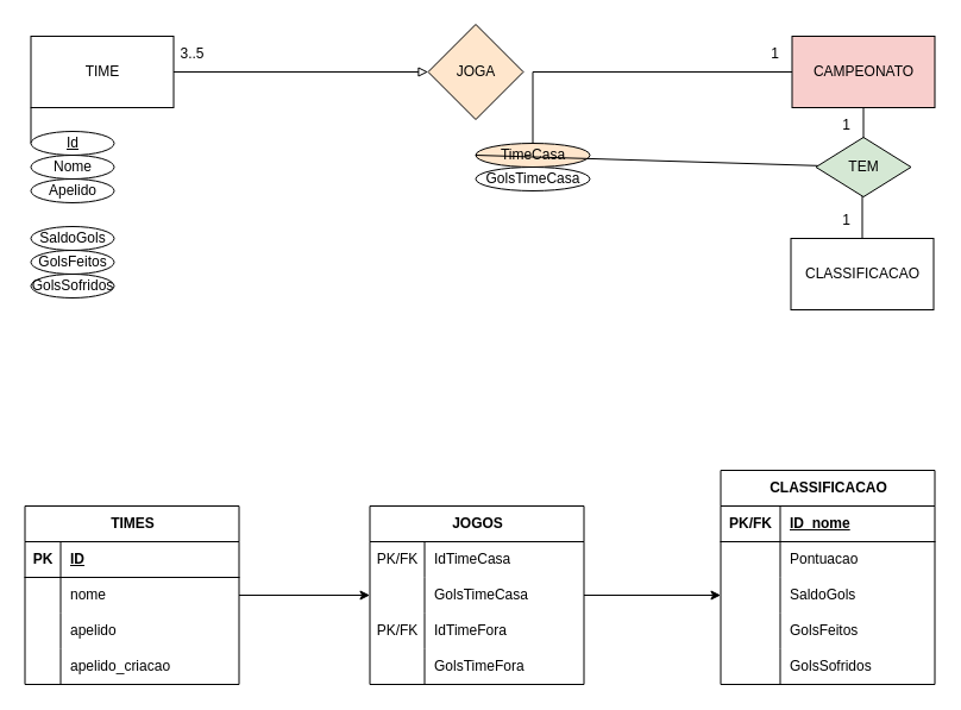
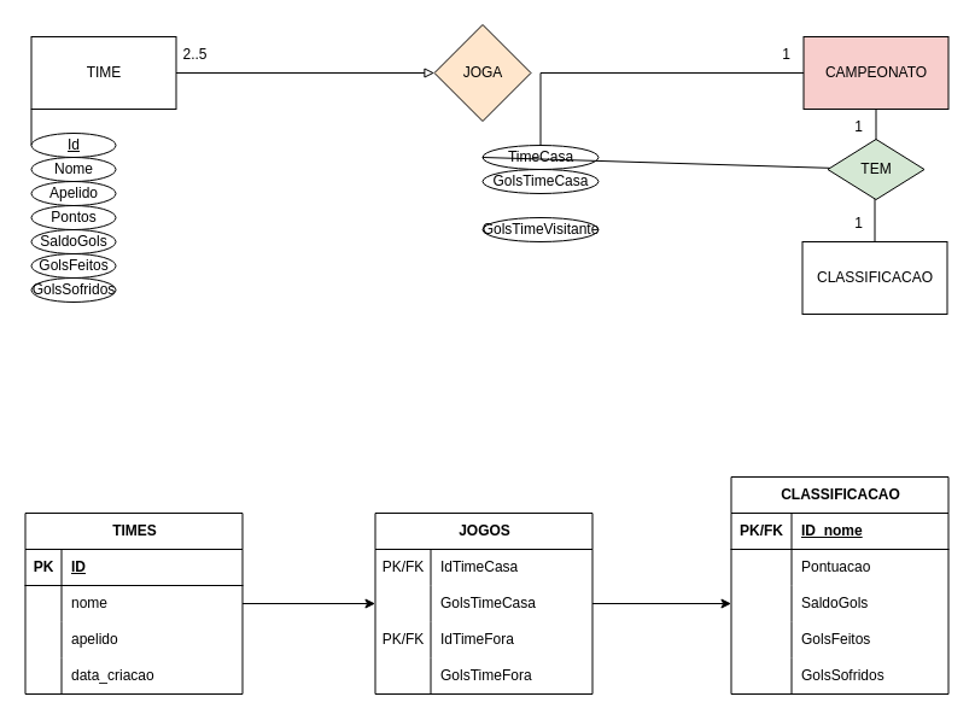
  <mxCell id="0" />
  <mxCell id="1" parent="0" />
  <mxCell id="2" style="edgeStyle=orthogonalEdgeStyle;rounded=0;orthogonalLoop=1;jettySize=auto;html=1;entryX=0;entryY=0.5;entryDx=0;entryDy=0;" edge="1" parent="1" source="3" target="37"><mxGeometry relative="1" as="geometry" /></mxCell>
  <mxCell id="3" value="TIMES" style="shape=table;startSize=30;container=1;collapsible=1;childLayout=tableLayout;fixedRows=1;rowLines=0;fontStyle=1;align=center;resizeLast=1;html=1;" vertex="1" parent="1"><mxGeometry x="20.5" y="425" width="180" height="150" as="geometry" /></mxCell>
  <mxCell id="4" value="" style="shape=tableRow;horizontal=0;startSize=0;swimlaneHead=0;swimlaneBody=0;fillColor=none;collapsible=0;dropTarget=0;points=[[0,0.5],[1,0.5]];portConstraint=eastwest;top=0;left=0;right=0;bottom=1;" vertex="1" parent="3"><mxGeometry y="30" width="180" height="30" as="geometry" /></mxCell>
  <mxCell id="5" value="PK" style="shape=partialRectangle;connectable=0;fillColor=none;top=0;left=0;bottom=0;right=0;fontStyle=1;overflow=hidden;whiteSpace=wrap;html=1;" vertex="1" parent="4"><mxGeometry width="30" height="30" as="geometry"><mxRectangle width="30" height="30" as="alternateBounds" /></mxGeometry></mxCell>
  <mxCell id="6" value="ID" style="shape=partialRectangle;connectable=0;fillColor=none;top=0;left=0;bottom=0;right=0;align=left;spacingLeft=6;fontStyle=5;overflow=hidden;whiteSpace=wrap;html=1;" vertex="1" parent="4"><mxGeometry x="30" width="150" height="30" as="geometry"><mxRectangle width="150" height="30" as="alternateBounds" /></mxGeometry></mxCell>
  <mxCell id="7" value="" style="shape=tableRow;horizontal=0;startSize=0;swimlaneHead=0;swimlaneBody=0;fillColor=none;collapsible=0;dropTarget=0;points=[[0,0.5],[1,0.5]];portConstraint=eastwest;top=0;left=0;right=0;bottom=0;" vertex="1" parent="3"><mxGeometry y="60" width="180" height="30" as="geometry" /></mxCell>
  <mxCell id="8" value="" style="shape=partialRectangle;connectable=0;fillColor=none;top=0;left=0;bottom=0;right=0;editable=1;overflow=hidden;whiteSpace=wrap;html=1;" vertex="1" parent="7"><mxGeometry width="30" height="30" as="geometry"><mxRectangle width="30" height="30" as="alternateBounds" /></mxGeometry></mxCell>
  <mxCell id="9" value="nome" style="shape=partialRectangle;connectable=0;fillColor=none;top=0;left=0;bottom=0;right=0;align=left;spacingLeft=6;overflow=hidden;whiteSpace=wrap;html=1;" vertex="1" parent="7"><mxGeometry x="30" width="150" height="30" as="geometry"><mxRectangle width="150" height="30" as="alternateBounds" /></mxGeometry></mxCell>
  <mxCell id="10" value="" style="shape=tableRow;horizontal=0;startSize=0;swimlaneHead=0;swimlaneBody=0;fillColor=none;collapsible=0;dropTarget=0;points=[[0,0.5],[1,0.5]];portConstraint=eastwest;top=0;left=0;right=0;bottom=0;" vertex="1" parent="3"><mxGeometry y="90" width="180" height="30" as="geometry" /></mxCell>
  <mxCell id="11" value="" style="shape=partialRectangle;connectable=0;fillColor=none;top=0;left=0;bottom=0;right=0;editable=1;overflow=hidden;whiteSpace=wrap;html=1;" vertex="1" parent="10"><mxGeometry width="30" height="30" as="geometry"><mxRectangle width="30" height="30" as="alternateBounds" /></mxGeometry></mxCell>
  <mxCell id="12" value="apelido" style="shape=partialRectangle;connectable=0;fillColor=none;top=0;left=0;bottom=0;right=0;align=left;spacingLeft=6;overflow=hidden;whiteSpace=wrap;html=1;" vertex="1" parent="10"><mxGeometry x="30" width="150" height="30" as="geometry"><mxRectangle width="150" height="30" as="alternateBounds" /></mxGeometry></mxCell>
  <mxCell id="13" value="" style="shape=tableRow;horizontal=0;startSize=0;swimlaneHead=0;swimlaneBody=0;fillColor=none;collapsible=0;dropTarget=0;points=[[0,0.5],[1,0.5]];portConstraint=eastwest;top=0;left=0;right=0;bottom=0;" vertex="1" parent="3"><mxGeometry y="120" width="180" height="30" as="geometry" /></mxCell>
  <mxCell id="14" value="" style="shape=partialRectangle;connectable=0;fillColor=none;top=0;left=0;bottom=0;right=0;editable=1;overflow=hidden;whiteSpace=wrap;html=1;" vertex="1" parent="13"><mxGeometry width="30" height="30" as="geometry"><mxRectangle width="30" height="30" as="alternateBounds" /></mxGeometry></mxCell>
- <mxCell id="15" value="apelido_criacao" style="shape=partialRectangle;connectable=0;fillColor=none;top=0;left=0;bottom=0;right=0;align=left;spacingLeft=6;overflow=hidden;whiteSpace=wrap;html=1;" vertex="1" parent="13"><mxGeometry x="30" width="150" height="30" as="geometry"><mxRectangle width="150" height="30" as="alternateBounds" /></mxGeometry></mxCell>
+ <mxCell id="15" value="data_criacao" style="shape=partialRectangle;connectable=0;fillColor=none;top=0;left=0;bottom=0;right=0;align=left;spacingLeft=6;overflow=hidden;whiteSpace=wrap;html=1;" vertex="1" parent="13"><mxGeometry x="30" width="150" height="30" as="geometry"><mxRectangle width="150" height="30" as="alternateBounds" /></mxGeometry></mxCell>
  <mxCell id="16" value="CLASSIFICACAO" style="shape=table;startSize=30;container=1;collapsible=1;childLayout=tableLayout;fixedRows=1;rowLines=0;fontStyle=1;align=center;resizeLast=1;html=1;" vertex="1" parent="1"><mxGeometry x="605.5" y="395" width="180" height="180" as="geometry" /></mxCell>
  <mxCell id="17" value="" style="shape=tableRow;horizontal=0;startSize=0;swimlaneHead=0;swimlaneBody=0;fillColor=none;collapsible=0;dropTarget=0;points=[[0,0.5],[1,0.5]];portConstraint=eastwest;top=0;left=0;right=0;bottom=1;" vertex="1" parent="16"><mxGeometry y="30" width="180" height="30" as="geometry" /></mxCell>
  <mxCell id="18" value="PK/FK" style="shape=partialRectangle;connectable=0;fillColor=none;top=0;left=0;bottom=0;right=0;fontStyle=1;overflow=hidden;whiteSpace=wrap;html=1;" vertex="1" parent="17"><mxGeometry width="50.0" height="30" as="geometry"><mxRectangle width="50.0" height="30" as="alternateBounds" /></mxGeometry></mxCell>
  <mxCell id="19" value="ID_nome" style="shape=partialRectangle;connectable=0;fillColor=none;top=0;left=0;bottom=0;right=0;align=left;spacingLeft=6;fontStyle=5;overflow=hidden;whiteSpace=wrap;html=1;" vertex="1" parent="17"><mxGeometry x="50.0" width="130.0" height="30" as="geometry"><mxRectangle width="130.0" height="30" as="alternateBounds" /></mxGeometry></mxCell>
  <mxCell id="20" value="" style="shape=tableRow;horizontal=0;startSize=0;swimlaneHead=0;swimlaneBody=0;fillColor=none;collapsible=0;dropTarget=0;points=[[0,0.5],[1,0.5]];portConstraint=eastwest;top=0;left=0;right=0;bottom=0;" vertex="1" parent="16"><mxGeometry y="60" width="180" height="30" as="geometry" /></mxCell>
  <mxCell id="21" value="" style="shape=partialRectangle;connectable=0;fillColor=none;top=0;left=0;bottom=0;right=0;editable=1;overflow=hidden;whiteSpace=wrap;html=1;" vertex="1" parent="20"><mxGeometry width="50.0" height="30" as="geometry"><mxRectangle width="50.0" height="30" as="alternateBounds" /></mxGeometry></mxCell>
  <mxCell id="22" value="Pontuacao" style="shape=partialRectangle;connectable=0;fillColor=none;top=0;left=0;bottom=0;right=0;align=left;spacingLeft=6;overflow=hidden;whiteSpace=wrap;html=1;" vertex="1" parent="20"><mxGeometry x="50.0" width="130.0" height="30" as="geometry"><mxRectangle width="130.0" height="30" as="alternateBounds" /></mxGeometry></mxCell>
  <mxCell id="23" value="" style="shape=tableRow;horizontal=0;startSize=0;swimlaneHead=0;swimlaneBody=0;fillColor=none;collapsible=0;dropTarget=0;points=[[0,0.5],[1,0.5]];portConstraint=eastwest;top=0;left=0;right=0;bottom=0;" vertex="1" parent="16"><mxGeometry y="90" width="180" height="30" as="geometry" /></mxCell>
  <mxCell id="24" value="" style="shape=partialRectangle;connectable=0;fillColor=none;top=0;left=0;bottom=0;right=0;editable=1;overflow=hidden;whiteSpace=wrap;html=1;" vertex="1" parent="23"><mxGeometry width="50.0" height="30" as="geometry"><mxRectangle width="50.0" height="30" as="alternateBounds" /></mxGeometry></mxCell>
  <mxCell id="25" value="SaldoGols" style="shape=partialRectangle;connectable=0;fillColor=none;top=0;left=0;bottom=0;right=0;align=left;spacingLeft=6;overflow=hidden;whiteSpace=wrap;html=1;" vertex="1" parent="23"><mxGeometry x="50.0" width="130.0" height="30" as="geometry"><mxRectangle width="130.0" height="30" as="alternateBounds" /></mxGeometry></mxCell>
  <mxCell id="26" value="" style="shape=tableRow;horizontal=0;startSize=0;swimlaneHead=0;swimlaneBody=0;fillColor=none;collapsible=0;dropTarget=0;points=[[0,0.5],[1,0.5]];portConstraint=eastwest;top=0;left=0;right=0;bottom=0;" vertex="1" parent="16"><mxGeometry y="120" width="180" height="30" as="geometry" /></mxCell>
  <mxCell id="27" value="" style="shape=partialRectangle;connectable=0;fillColor=none;top=0;left=0;bottom=0;right=0;editable=1;overflow=hidden;whiteSpace=wrap;html=1;" vertex="1" parent="26"><mxGeometry width="50.0" height="30" as="geometry"><mxRectangle width="50.0" height="30" as="alternateBounds" /></mxGeometry></mxCell>
  <mxCell id="28" value="GolsFeitos" style="shape=partialRectangle;connectable=0;fillColor=none;top=0;left=0;bottom=0;right=0;align=left;spacingLeft=6;overflow=hidden;whiteSpace=wrap;html=1;" vertex="1" parent="26"><mxGeometry x="50.0" width="130.0" height="30" as="geometry"><mxRectangle width="130.0" height="30" as="alternateBounds" /></mxGeometry></mxCell>
  <mxCell id="29" style="shape=tableRow;horizontal=0;startSize=0;swimlaneHead=0;swimlaneBody=0;fillColor=none;collapsible=0;dropTarget=0;points=[[0,0.5],[1,0.5]];portConstraint=eastwest;top=0;left=0;right=0;bottom=0;" vertex="1" parent="16"><mxGeometry y="150" width="180" height="30" as="geometry" /></mxCell>
  <mxCell id="30" style="shape=partialRectangle;connectable=0;fillColor=none;top=0;left=0;bottom=0;right=0;editable=1;overflow=hidden;whiteSpace=wrap;html=1;" vertex="1" parent="29"><mxGeometry width="50.0" height="30" as="geometry"><mxRectangle width="50.0" height="30" as="alternateBounds" /></mxGeometry></mxCell>
  <mxCell id="31" value="GolsSofridos" style="shape=partialRectangle;connectable=0;fillColor=none;top=0;left=0;bottom=0;right=0;align=left;spacingLeft=6;overflow=hidden;whiteSpace=wrap;html=1;" vertex="1" parent="29"><mxGeometry x="50.0" width="130.0" height="30" as="geometry"><mxRectangle width="130.0" height="30" as="alternateBounds" /></mxGeometry></mxCell>
  <mxCell id="32" style="edgeStyle=orthogonalEdgeStyle;rounded=0;orthogonalLoop=1;jettySize=auto;html=1;" edge="1" parent="1" source="33" target="23"><mxGeometry relative="1" as="geometry" /></mxCell>
  <mxCell id="33" value="JOGOS" style="shape=table;startSize=30;container=1;collapsible=1;childLayout=tableLayout;fixedRows=1;rowLines=0;fontStyle=1;align=center;resizeLast=1;html=1;" vertex="1" parent="1"><mxGeometry x="310.5" y="425" width="180" height="150" as="geometry" /></mxCell>
  <mxCell id="34" value="" style="shape=tableRow;horizontal=0;startSize=0;swimlaneHead=0;swimlaneBody=0;fillColor=none;collapsible=0;dropTarget=0;points=[[0,0.5],[1,0.5]];portConstraint=eastwest;top=0;left=0;right=0;bottom=0;" vertex="1" parent="33"><mxGeometry y="30" width="180" height="30" as="geometry" /></mxCell>
  <mxCell id="35" value="PK/FK" style="shape=partialRectangle;connectable=0;fillColor=none;top=0;left=0;bottom=0;right=0;editable=1;overflow=hidden;whiteSpace=wrap;html=1;" vertex="1" parent="34"><mxGeometry width="46" height="30" as="geometry"><mxRectangle width="46" height="30" as="alternateBounds" /></mxGeometry></mxCell>
  <mxCell id="36" value="IdTimeCasa" style="shape=partialRectangle;connectable=0;fillColor=none;top=0;left=0;bottom=0;right=0;align=left;spacingLeft=6;overflow=hidden;whiteSpace=wrap;html=1;" vertex="1" parent="34"><mxGeometry x="46" width="134" height="30" as="geometry"><mxRectangle width="134" height="30" as="alternateBounds" /></mxGeometry></mxCell>
  <mxCell id="37" value="" style="shape=tableRow;horizontal=0;startSize=0;swimlaneHead=0;swimlaneBody=0;fillColor=none;collapsible=0;dropTarget=0;points=[[0,0.5],[1,0.5]];portConstraint=eastwest;top=0;left=0;right=0;bottom=0;" vertex="1" parent="33"><mxGeometry y="60" width="180" height="30" as="geometry" /></mxCell>
  <mxCell id="38" value="" style="shape=partialRectangle;connectable=0;fillColor=none;top=0;left=0;bottom=0;right=0;editable=1;overflow=hidden;whiteSpace=wrap;html=1;" vertex="1" parent="37"><mxGeometry width="46" height="30" as="geometry"><mxRectangle width="46" height="30" as="alternateBounds" /></mxGeometry></mxCell>
  <mxCell id="39" value="GolsTimeCasa" style="shape=partialRectangle;connectable=0;fillColor=none;top=0;left=0;bottom=0;right=0;align=left;spacingLeft=6;overflow=hidden;whiteSpace=wrap;html=1;" vertex="1" parent="37"><mxGeometry x="46" width="134" height="30" as="geometry"><mxRectangle width="134" height="30" as="alternateBounds" /></mxGeometry></mxCell>
  <mxCell id="40" value="" style="shape=tableRow;horizontal=0;startSize=0;swimlaneHead=0;swimlaneBody=0;fillColor=none;collapsible=0;dropTarget=0;points=[[0,0.5],[1,0.5]];portConstraint=eastwest;top=0;left=0;right=0;bottom=0;" vertex="1" parent="33"><mxGeometry y="90" width="180" height="30" as="geometry" /></mxCell>
  <mxCell id="41" value="PK/FK" style="shape=partialRectangle;connectable=0;fillColor=none;top=0;left=0;bottom=0;right=0;editable=1;overflow=hidden;whiteSpace=wrap;html=1;" vertex="1" parent="40"><mxGeometry width="46" height="30" as="geometry"><mxRectangle width="46" height="30" as="alternateBounds" /></mxGeometry></mxCell>
  <mxCell id="42" value="IdTimeFora" style="shape=partialRectangle;connectable=0;fillColor=none;top=0;left=0;bottom=0;right=0;align=left;spacingLeft=6;overflow=hidden;whiteSpace=wrap;html=1;" vertex="1" parent="40"><mxGeometry x="46" width="134" height="30" as="geometry"><mxRectangle width="134" height="30" as="alternateBounds" /></mxGeometry></mxCell>
  <mxCell id="43" style="shape=tableRow;horizontal=0;startSize=0;swimlaneHead=0;swimlaneBody=0;fillColor=none;collapsible=0;dropTarget=0;points=[[0,0.5],[1,0.5]];portConstraint=eastwest;top=0;left=0;right=0;bottom=0;" vertex="1" parent="33"><mxGeometry y="120" width="180" height="30" as="geometry" /></mxCell>
  <mxCell id="44" style="shape=partialRectangle;connectable=0;fillColor=none;top=0;left=0;bottom=0;right=0;editable=1;overflow=hidden;whiteSpace=wrap;html=1;" vertex="1" parent="43"><mxGeometry width="46" height="30" as="geometry"><mxRectangle width="46" height="30" as="alternateBounds" /></mxGeometry></mxCell>
  <mxCell id="45" value="GolsTimeFora" style="shape=partialRectangle;connectable=0;fillColor=none;top=0;left=0;bottom=0;right=0;align=left;spacingLeft=6;overflow=hidden;whiteSpace=wrap;html=1;" vertex="1" parent="43"><mxGeometry x="46" width="134" height="30" as="geometry"><mxRectangle width="134" height="30" as="alternateBounds" /></mxGeometry></mxCell>
  <mxCell id="46" style="edgeStyle=orthogonalEdgeStyle;rounded=0;orthogonalLoop=1;jettySize=auto;html=1;endArrow=block;endFill=0;" edge="1" parent="1" source="48" target="49"><mxGeometry relative="1" as="geometry" /></mxCell>
  <mxCell id="47" style="edgeStyle=orthogonalEdgeStyle;rounded=0;orthogonalLoop=1;jettySize=auto;html=1;entryX=0;entryY=0.5;entryDx=0;entryDy=0;endArrow=none;endFill=0;" edge="1" parent="1" source="48" target="60"><mxGeometry relative="1" as="geometry"><Array as="points"><mxPoint x="25.5" y="90" /><mxPoint x="25.5" y="90" /></Array></mxGeometry></mxCell>
  <mxCell id="48" value="TIME" style="rounded=0;whiteSpace=wrap;html=1;" vertex="1" parent="1"><mxGeometry x="25.5" y="30" width="120" height="60" as="geometry" /></mxCell>
  <mxCell id="49" value="JOGA" style="rhombus;whiteSpace=wrap;html=1;fillColor=#ffe6cc;" vertex="1" parent="1"><mxGeometry x="359.5" y="20" width="80" height="80" as="geometry" /></mxCell>
  <mxCell id="50" style="edgeStyle=orthogonalEdgeStyle;rounded=0;orthogonalLoop=1;jettySize=auto;html=1;endArrow=none;endFill=0;" edge="1" parent="1" source="52" target="56"><mxGeometry relative="1" as="geometry" /></mxCell>
  <mxCell id="51" style="edgeStyle=orthogonalEdgeStyle;rounded=0;orthogonalLoop=1;jettySize=auto;html=1;entryX=0.5;entryY=0;entryDx=0;entryDy=0;endArrow=none;endFill=0;" edge="1" parent="1" source="52" target="66"><mxGeometry relative="1" as="geometry" /></mxCell>
  <mxCell id="52" value="CAMPEONATO" style="rounded=0;whiteSpace=wrap;html=1;fillColor=#f8cecc;" vertex="1" parent="1"><mxGeometry x="665.5" y="30" width="120" height="60" as="geometry" /></mxCell>
- <mxCell id="53" value="3..5" style="text;html=1;align=center;verticalAlign=middle;resizable=0;points=[];autosize=1;strokeColor=none;fillColor=none;" vertex="1" parent="1"><mxGeometry x="140.5" y="30" width="40" height="30" as="geometry" /></mxCell>
+ <mxCell id="53" value="2..5" style="text;html=1;align=center;verticalAlign=middle;resizable=0;points=[];autosize=1;strokeColor=none;fillColor=none;" vertex="1" parent="1"><mxGeometry x="140.5" y="30" width="40" height="30" as="geometry" /></mxCell>
  <mxCell id="54" value="1" style="text;html=1;align=center;verticalAlign=middle;resizable=0;points=[];autosize=1;strokeColor=none;fillColor=none;" vertex="1" parent="1"><mxGeometry x="635.5" y="30" width="30" height="30" as="geometry" /></mxCell>
  <mxCell id="55" value="Nome" style="ellipse;whiteSpace=wrap;html=1;" vertex="1" parent="1"><mxGeometry x="25.5" y="130" width="70" height="20" as="geometry" /></mxCell>
- <mxCell id="56" value="TimeCasa" style="ellipse;whiteSpace=wrap;html=1;fillColor=#ffe6cc;" vertex="1" parent="1"><mxGeometry x="399.5" y="120" width="96" height="20" as="geometry" /></mxCell>
+ <mxCell id="56" value="TimeCasa" style="ellipse;whiteSpace=wrap;html=1;" vertex="1" parent="1"><mxGeometry x="399.5" y="120" width="96" height="20" as="geometry" /></mxCell>
  <mxCell id="57" value="" style="endArrow=none;html=1;rounded=0;exitX=0;exitY=0.5;exitDx=0;exitDy=0;" edge="1" parent="1" source="56" target="67"><mxGeometry width="50" height="50" relative="1" as="geometry"><mxPoint x="355.5" y="230" as="sourcePoint" /><mxPoint x="405.5" y="180" as="targetPoint" /></mxGeometry></mxCell>
  <mxCell id="58" value="GolsTimeCasa" style="ellipse;whiteSpace=wrap;html=1;" vertex="1" parent="1"><mxGeometry x="399.5" y="140" width="96" height="20" as="geometry" /></mxCell>
+ <mxCell id="59" value="GolsTimeVisitante" style="ellipse;whiteSpace=wrap;html=1;" vertex="1" parent="1"><mxGeometry x="399.5" y="180" width="96" height="20" as="geometry" /></mxCell>
  <mxCell id="60" value="&lt;u&gt;Id&lt;/u&gt;" style="ellipse;whiteSpace=wrap;html=1;" vertex="1" parent="1"><mxGeometry x="25.5" y="110" width="70" height="20" as="geometry" /></mxCell>
+ <mxCell id="61" value="Pontos" style="ellipse;whiteSpace=wrap;html=1;" vertex="1" parent="1"><mxGeometry x="25.5" y="170" width="70" height="20" as="geometry" /></mxCell>
  <mxCell id="62" value="SaldoGols" style="ellipse;whiteSpace=wrap;html=1;" vertex="1" parent="1"><mxGeometry x="25.5" y="190" width="70" height="20" as="geometry" /></mxCell>
  <mxCell id="63" value="GolsFeitos" style="ellipse;whiteSpace=wrap;html=1;" vertex="1" parent="1"><mxGeometry x="25.5" y="210" width="70" height="20" as="geometry" /></mxCell>
  <mxCell id="64" value="GolsSofridos" style="ellipse;whiteSpace=wrap;html=1;" vertex="1" parent="1"><mxGeometry x="25.5" y="230" width="70" height="20" as="geometry" /></mxCell>
  <mxCell id="65" value="Apelido" style="ellipse;whiteSpace=wrap;html=1;" vertex="1" parent="1"><mxGeometry x="25.5" y="150" width="70" height="20" as="geometry" /></mxCell>
  <mxCell id="66" value="CLASSIFICACAO" style="rounded=0;whiteSpace=wrap;html=1;" vertex="1" parent="1"><mxGeometry x="664.5" y="200" width="120" height="60" as="geometry" /></mxCell>
  <mxCell id="67" value="TEM" style="rhombus;whiteSpace=wrap;html=1;fillColor=#d5e8d4;" vertex="1" parent="1"><mxGeometry x="685.5" y="115" width="80" height="50" as="geometry" /></mxCell>
  <mxCell id="68" value="1" style="text;html=1;align=center;verticalAlign=middle;resizable=0;points=[];autosize=1;strokeColor=none;fillColor=none;" vertex="1" parent="1"><mxGeometry x="695.5" y="90" width="30" height="30" as="geometry" /></mxCell>
  <mxCell id="69" value="1" style="text;html=1;align=center;verticalAlign=middle;resizable=0;points=[];autosize=1;strokeColor=none;fillColor=none;" vertex="1" parent="1"><mxGeometry x="695.5" y="170" width="30" height="30" as="geometry" /></mxCell>
